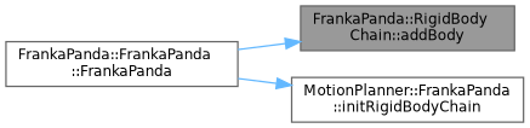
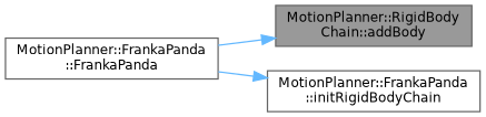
  digraph {
    rankdir=RL
    node [color=grey40 fillcolor=white fontname=Helvetica fontsize=10 shape=box style=filled]
    edge [color=steelblue1 dir=back fontname=Helvetica fontsize=10 labelfontname=Helvetica labelfontsize=10 style=solid]
-   n1 [color=gray40 fillcolor=grey60 fontcolor=black height=0.2 label="FrankaPanda::RigidBody\lChain::addBody" width=0.4]
-   n2 [height=0.2 label="FrankaPanda::FrankaPanda\l::FrankaPanda" width=0.4]
+   n1 [color=gray40 fillcolor=grey60 fontcolor=black height=0.2 label="MotionPlanner::RigidBody\lChain::addBody" width=0.4]
+   n2 [height=0.2 label="MotionPlanner::FrankaPanda\l::FrankaPanda" width=0.4]
    n3 [height=0.2 label="MotionPlanner::FrankaPanda\l::initRigidBodyChain" width=0.4]
    n1 -> n2
    n3 -> n2
  }
